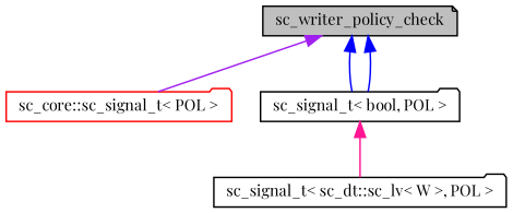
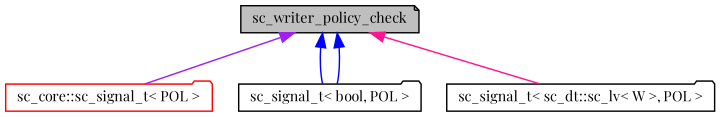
  digraph {
    fontname="Playfair Display"
    rankdir=TB
    node [color=black fillcolor=white fontname="Playfair Display" fontsize=10 shape=folder style=filled]
    edge [color=blue dir=back fontname="Playfair Display" fontsize=10 labelfontname=FreeSans labelfontsize=10 style=solid]
    n1 [fillcolor=grey75 fontcolor=black height=0.2 label=sc_writer_policy_check shape=note width=0.4]
    n2 [color=red height=0.2 label="sc_core::sc_signal_t\< POL \>" width=0.4]
    n3 [height=0.2 label="sc_signal_t\< bool, POL \>" width=0.4]
    n4 [height=0.2 label="sc_signal_t\< sc_dt::sc_lv\< W \>, POL \>" width=0.4]
    n1 -> n2 [color=purple]
    n1 -> n3
    n1 -> n3
-   n3 -> n4 [color=deeppink]
+   n1 -> n4 [color=deeppink]
  }
